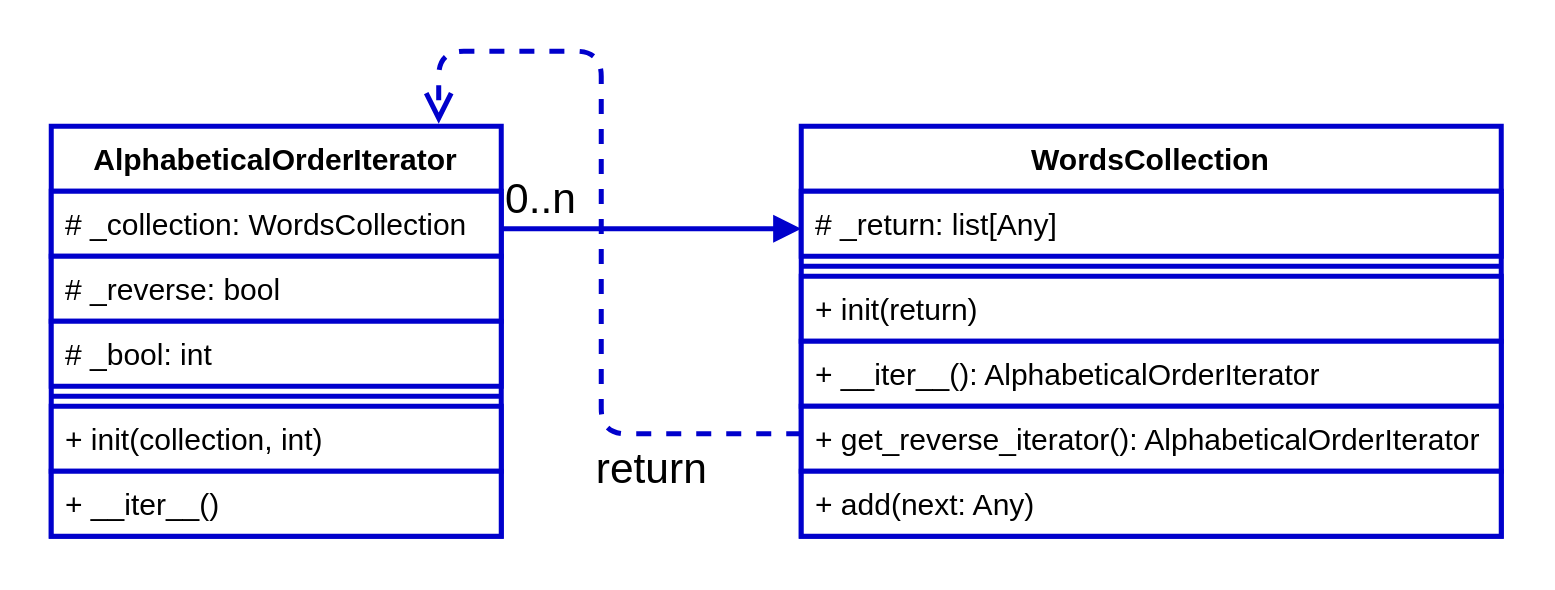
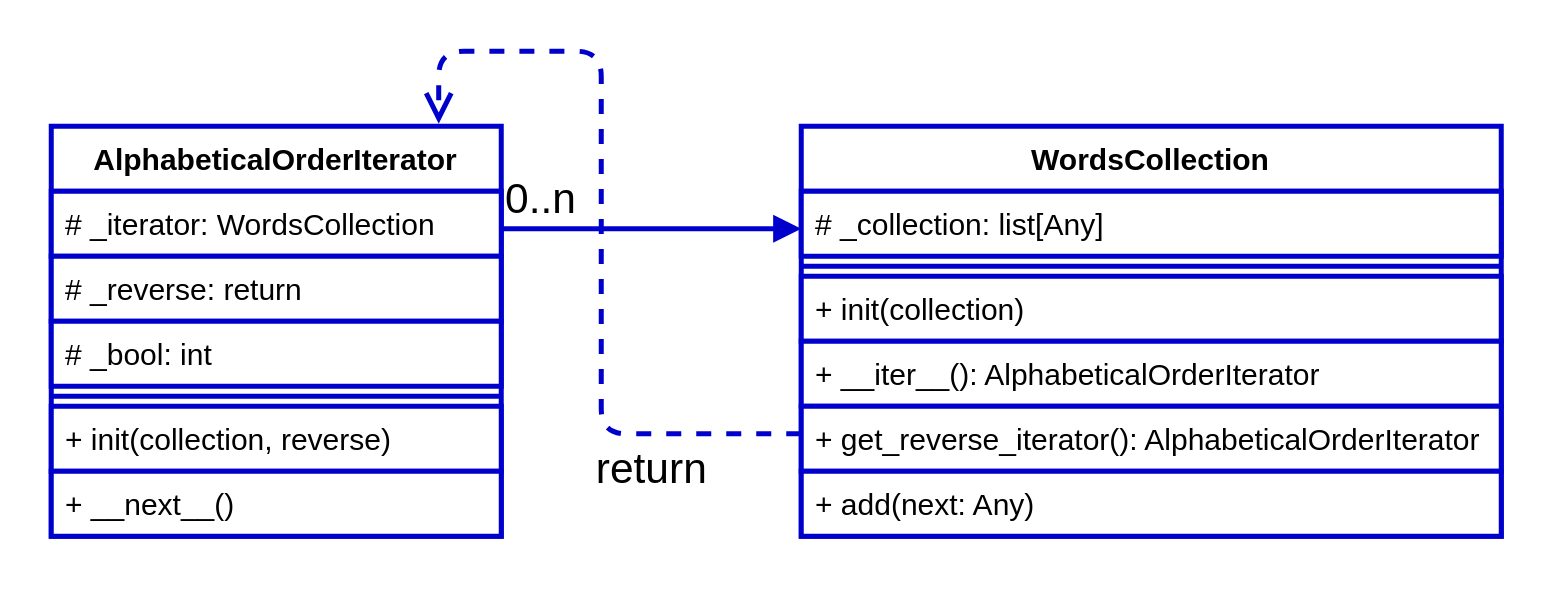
  <mxCell id="0" />
  <mxCell id="1" parent="0" />
  <mxCell id="2" value="WordsCollection" style="swimlane;fontStyle=1;align=center;verticalAlign=top;childLayout=stackLayout;horizontal=1;startSize=26;horizontalStack=0;resizeParent=1;resizeParentMax=0;resizeLast=0;collapsible=1;marginBottom=0;fontColor=#000000;strokeColor=#0000CC;strokeWidth=2;fillColor=#FFFFFF;" vertex="1" parent="1"><mxGeometry x="320" y="50" width="280" height="164" as="geometry" /></mxCell>
- <mxCell id="3" value="# _return: list[Any]" style="text;align=left;verticalAlign=top;spacingLeft=4;spacingRight=4;overflow=hidden;rotatable=0;points=[[0,0.5],[1,0.5]];portConstraint=eastwest;fontColor=#000000;strokeColor=#0000CC;strokeWidth=2;fillColor=#FFFFFF;" vertex="1" parent="2"><mxGeometry y="26" width="280" height="26" as="geometry" /></mxCell>
+ <mxCell id="3" value="# _collection: list[Any]" style="text;align=left;verticalAlign=top;spacingLeft=4;spacingRight=4;overflow=hidden;rotatable=0;points=[[0,0.5],[1,0.5]];portConstraint=eastwest;fontColor=#000000;strokeColor=#0000CC;strokeWidth=2;fillColor=#FFFFFF;" vertex="1" parent="2"><mxGeometry y="26" width="280" height="26" as="geometry" /></mxCell>
  <mxCell id="4" value="" style="line;strokeWidth=2;align=left;verticalAlign=middle;spacingTop=-1;spacingLeft=3;spacingRight=3;rotatable=0;labelPosition=right;points=[];portConstraint=eastwest;fontColor=#000000;strokeColor=#0000CC;fillColor=#FFFFFF;" vertex="1" parent="2"><mxGeometry y="52" width="280" height="8" as="geometry" /></mxCell>
- <mxCell id="5" value="+ init(return)" style="text;align=left;verticalAlign=top;spacingLeft=4;spacingRight=4;overflow=hidden;rotatable=0;points=[[0,0.5],[1,0.5]];portConstraint=eastwest;fontColor=#000000;strokeColor=#0000CC;strokeWidth=2;fillColor=#FFFFFF;" vertex="1" parent="2"><mxGeometry y="60" width="280" height="26" as="geometry" /></mxCell>
+ <mxCell id="5" value="+ init(collection)" style="text;align=left;verticalAlign=top;spacingLeft=4;spacingRight=4;overflow=hidden;rotatable=0;points=[[0,0.5],[1,0.5]];portConstraint=eastwest;fontColor=#000000;strokeColor=#0000CC;strokeWidth=2;fillColor=#FFFFFF;" vertex="1" parent="2"><mxGeometry y="60" width="280" height="26" as="geometry" /></mxCell>
  <mxCell id="6" value="+ __iter__(): AlphabeticalOrderIterator" style="text;align=left;verticalAlign=top;spacingLeft=4;spacingRight=4;overflow=hidden;rotatable=0;points=[[0,0.5],[1,0.5]];portConstraint=eastwest;fontColor=#000000;strokeColor=#0000CC;strokeWidth=2;fillColor=#FFFFFF;" vertex="1" parent="2"><mxGeometry y="86" width="280" height="26" as="geometry" /></mxCell>
  <mxCell id="7" value="+ get_reverse_iterator(): AlphabeticalOrderIterator" style="text;align=left;verticalAlign=top;spacingLeft=4;spacingRight=4;overflow=hidden;rotatable=0;points=[[0,0.5],[1,0.5]];portConstraint=eastwest;fontColor=#000000;strokeColor=#0000CC;strokeWidth=2;fillColor=#FFFFFF;" vertex="1" parent="2"><mxGeometry y="112" width="280" height="26" as="geometry" /></mxCell>
  <mxCell id="8" value="+ add(next: Any)" style="text;align=left;verticalAlign=top;spacingLeft=4;spacingRight=4;overflow=hidden;rotatable=0;points=[[0,0.5],[1,0.5]];portConstraint=eastwest;fontColor=#000000;strokeColor=#0000CC;strokeWidth=2;fillColor=#FFFFFF;" vertex="1" parent="2"><mxGeometry y="138" width="280" height="26" as="geometry" /></mxCell>
  <mxCell id="9" value="AlphabeticalOrderIterator" style="swimlane;fontStyle=1;align=center;verticalAlign=top;childLayout=stackLayout;horizontal=1;startSize=26;horizontalStack=0;resizeParent=1;resizeParentMax=0;resizeLast=0;collapsible=1;marginBottom=0;fontColor=#000000;strokeColor=#0000CC;strokeWidth=2;fillColor=#FFFFFF;" vertex="1" parent="1"><mxGeometry x="20" y="50" width="180" height="164" as="geometry" /></mxCell>
- <mxCell id="10" value="# _collection: WordsCollection" style="text;align=left;verticalAlign=top;spacingLeft=4;spacingRight=4;overflow=hidden;rotatable=0;points=[[0,0.5],[1,0.5]];portConstraint=eastwest;fontColor=#000000;strokeColor=#0000CC;strokeWidth=2;fillColor=#FFFFFF;" vertex="1" parent="9"><mxGeometry y="26" width="180" height="26" as="geometry" /></mxCell>
- <mxCell id="11" value="# _reverse: bool" style="text;align=left;verticalAlign=top;spacingLeft=4;spacingRight=4;overflow=hidden;rotatable=0;points=[[0,0.5],[1,0.5]];portConstraint=eastwest;fontColor=#000000;strokeColor=#0000CC;strokeWidth=2;fillColor=#FFFFFF;" vertex="1" parent="9"><mxGeometry y="52" width="180" height="26" as="geometry" /></mxCell>
+ <mxCell id="10" value="# _iterator: WordsCollection" style="text;align=left;verticalAlign=top;spacingLeft=4;spacingRight=4;overflow=hidden;rotatable=0;points=[[0,0.5],[1,0.5]];portConstraint=eastwest;fontColor=#000000;strokeColor=#0000CC;strokeWidth=2;fillColor=#FFFFFF;" vertex="1" parent="9"><mxGeometry y="26" width="180" height="26" as="geometry" /></mxCell>
+ <mxCell id="11" value="# _reverse: return" style="text;align=left;verticalAlign=top;spacingLeft=4;spacingRight=4;overflow=hidden;rotatable=0;points=[[0,0.5],[1,0.5]];portConstraint=eastwest;fontColor=#000000;strokeColor=#0000CC;strokeWidth=2;fillColor=#FFFFFF;" vertex="1" parent="9"><mxGeometry y="52" width="180" height="26" as="geometry" /></mxCell>
  <mxCell id="12" value="# _bool: int" style="text;align=left;verticalAlign=top;spacingLeft=4;spacingRight=4;overflow=hidden;rotatable=0;points=[[0,0.5],[1,0.5]];portConstraint=eastwest;fontColor=#000000;strokeColor=#0000CC;strokeWidth=2;fillColor=#FFFFFF;" vertex="1" parent="9"><mxGeometry y="78" width="180" height="26" as="geometry" /></mxCell>
  <mxCell id="13" value="" style="line;strokeWidth=2;align=left;verticalAlign=middle;spacingTop=-1;spacingLeft=3;spacingRight=3;rotatable=0;labelPosition=right;points=[];portConstraint=eastwest;fontColor=#000000;strokeColor=#0000CC;fillColor=#FFFFFF;" vertex="1" parent="9"><mxGeometry y="104" width="180" height="8" as="geometry" /></mxCell>
- <mxCell id="14" value="+ init(collection, int)" style="text;align=left;verticalAlign=top;spacingLeft=4;spacingRight=4;overflow=hidden;rotatable=0;points=[[0,0.5],[1,0.5]];portConstraint=eastwest;fontColor=#000000;strokeColor=#0000CC;strokeWidth=2;fillColor=#FFFFFF;" vertex="1" parent="9"><mxGeometry y="112" width="180" height="26" as="geometry" /></mxCell>
- <mxCell id="15" value="+ __iter__()" style="text;align=left;verticalAlign=top;spacingLeft=4;spacingRight=4;overflow=hidden;rotatable=0;points=[[0,0.5],[1,0.5]];portConstraint=eastwest;fontColor=#000000;strokeColor=#0000CC;strokeWidth=2;fillColor=#FFFFFF;" vertex="1" parent="9"><mxGeometry y="138" width="180" height="26" as="geometry" /></mxCell>
+ <mxCell id="14" value="+ init(collection, reverse)" style="text;align=left;verticalAlign=top;spacingLeft=4;spacingRight=4;overflow=hidden;rotatable=0;points=[[0,0.5],[1,0.5]];portConstraint=eastwest;fontColor=#000000;strokeColor=#0000CC;strokeWidth=2;fillColor=#FFFFFF;" vertex="1" parent="9"><mxGeometry y="112" width="180" height="26" as="geometry" /></mxCell>
+ <mxCell id="15" value="+ __next__()" style="text;align=left;verticalAlign=top;spacingLeft=4;spacingRight=4;overflow=hidden;rotatable=0;points=[[0,0.5],[1,0.5]];portConstraint=eastwest;fontColor=#000000;strokeColor=#0000CC;strokeWidth=2;fillColor=#FFFFFF;" vertex="1" parent="9"><mxGeometry y="138" width="180" height="26" as="geometry" /></mxCell>
  <mxCell id="16" value="" style="endArrow=block;endFill=1;html=1;edgeStyle=orthogonalEdgeStyle;align=left;verticalAlign=top;strokeWidth=2;strokeColor=#0000CC;fontSize=17;fontColor=#000000;labelBackgroundColor=none;entryX=0;entryY=0.25;entryDx=0;entryDy=0;exitX=1;exitY=0.25;exitDx=0;exitDy=0;" edge="1" parent="1" source="9" target="2"><mxGeometry y="-69" relative="1" as="geometry"><mxPoint x="240" y="140" as="sourcePoint" /><mxPoint x="400" y="140" as="targetPoint" /><mxPoint as="offset" /></mxGeometry></mxCell>
  <mxCell id="17" value="&lt;font style=&quot;font-size: 17px&quot; color=&quot;#000000&quot;&gt;0..n&lt;/font&gt;" style="edgeLabel;resizable=0;html=1;align=left;verticalAlign=bottom;labelBackgroundColor=none;" connectable="0" vertex="1" parent="16"><mxGeometry x="-1" relative="1" as="geometry" /></mxCell>
  <mxCell id="18" value="return" style="html=1;verticalAlign=bottom;endArrow=open;dashed=1;endSize=8;labelBackgroundColor=none;strokeColor=#0000CC;strokeWidth=2;fontSize=17;fontColor=#000000;exitX=0;exitY=0.75;exitDx=0;exitDy=0;entryX=0.861;entryY=-0.006;entryDx=0;entryDy=0;entryPerimeter=0;" edge="1" parent="1" source="2" target="9"><mxGeometry x="-0.633" y="27" relative="1" as="geometry"><mxPoint x="360" y="130" as="sourcePoint" /><mxPoint x="280" y="130" as="targetPoint" /><Array as="points"><mxPoint x="240" y="173" /><mxPoint x="240" y="20" /><mxPoint x="175" y="20" /></Array><mxPoint as="offset" /></mxGeometry></mxCell>
